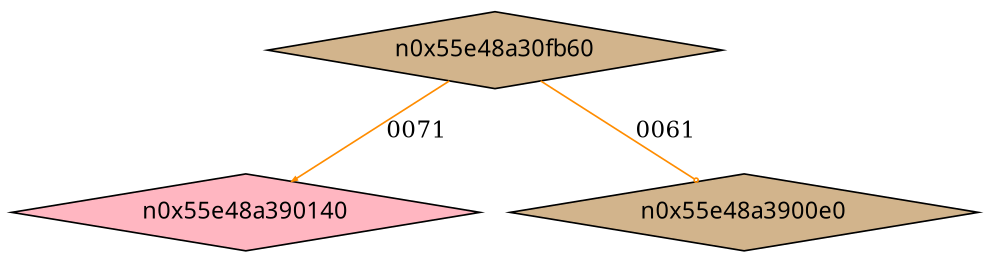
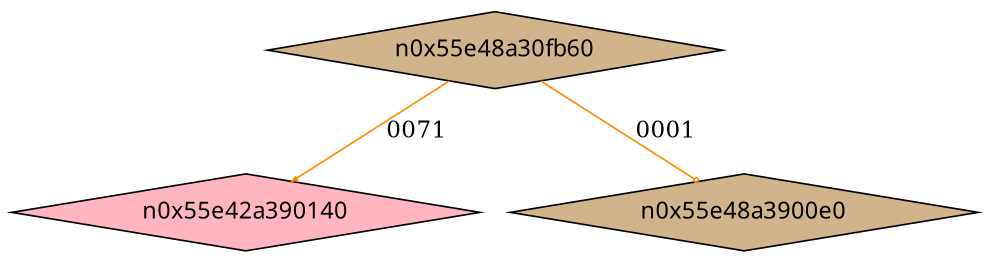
  digraph {
    node [fillcolor=tan fontname=Terminus shape=diamond style=filled]
    edge [arrowsize=.3 color=darkorange]
    n0x55e48a30fb60 [height=.1 width=.1]
-   n0x55e48a390140 [fillcolor=lightpink height=.1 width=.1]
+   n0x55e48a390140 [fillcolor=lightpink height=.1 width=.1 label=n0x55e42a390140]
    n0x55e48a3900e0 [height=.1 width=.1]
    n0x55e48a30fb60 -> n0x55e48a390140 [arrowhead=normal label=0071]
-   n0x55e48a30fb60 -> n0x55e48a3900e0 [arrowhead=odot label=0061]
+   n0x55e48a30fb60 -> n0x55e48a3900e0 [arrowhead=odot label=0001]
  }
